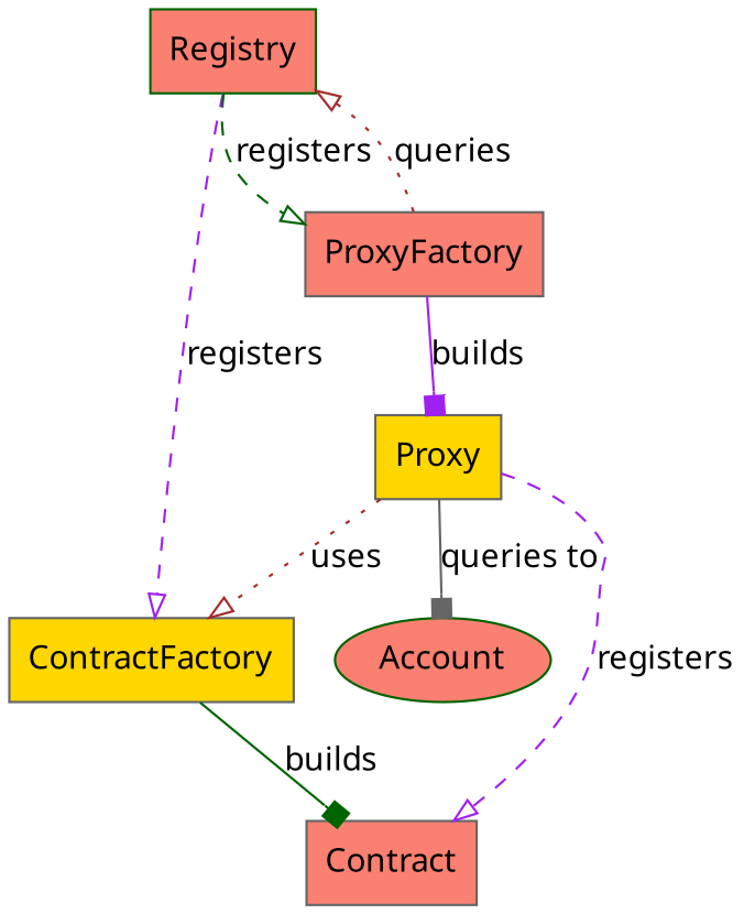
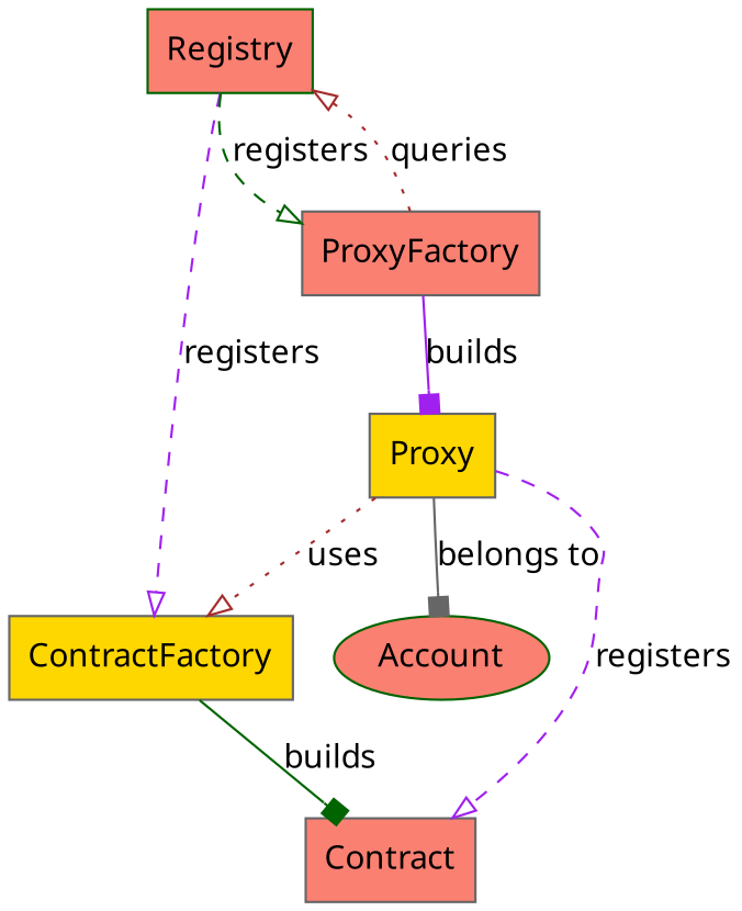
  digraph {
    fontname="Noto Sans"
    node [color=gray40 fillcolor=salmon fontname="Noto Sans" style=filled shape=box]
    edge [arrowhead=onormal color=purple fontname="Noto Sans"]
    Account [color=darkgreen shape=""]
    Registry [color=darkgreen]
    ContractFactory [fillcolor=gold]
    ProxyFactory
    Contract
    Proxy [fillcolor=gold]
    Registry -> ContractFactory [label=registers style=dashed]
    Registry -> ProxyFactory [color=darkgreen label=registers style=dashed]
    ContractFactory -> Contract [arrowhead=box color=darkgreen label=builds]
    ProxyFactory -> Registry [color=brown label=queries style=dotted]
    ProxyFactory -> Proxy [arrowhead=box label=builds]
-   Proxy -> Account [arrowhead=box color=gray40 label="queries to"]
+   Proxy -> Account [arrowhead=box color=gray40 label="belongs to"]
    Proxy -> ContractFactory [color=brown label=uses style=dotted]
    Proxy -> Contract [label=registers style=dashed]
  }
